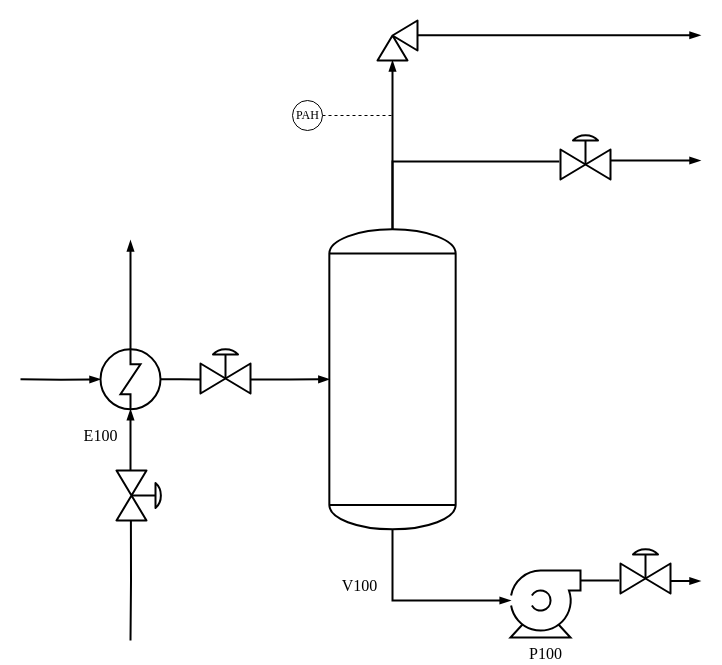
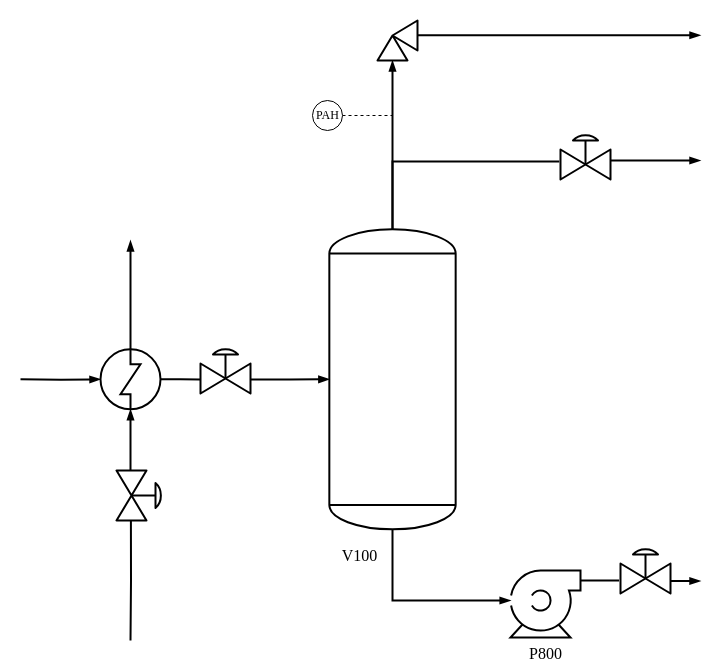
  <mxCell id="0" />
  <mxCell id="1" parent="0" />
  <mxCell id="2" style="edgeStyle=orthogonalEdgeStyle;rounded=0;orthogonalLoop=1;jettySize=auto;html=1;strokeWidth=2;fontFamily=IBM Plex sans;align=center;verticalAlign=middle;fontSize=11;fontColor=default;labelBackgroundColor=default;autosize=1;resizable=0;fillColor=none;gradientColor=none;strokeColor=default;endArrow=blockThin;endFill=1;exitX=0.998;exitY=0.749;exitDx=0;exitDy=0;exitPerimeter=0;" edge="1" parent="1" source="25"><mxGeometry relative="1" as="geometry"><mxPoint x="700" y="580" as="targetPoint" /><mxPoint x="580" y="580" as="sourcePoint" /></mxGeometry></mxCell>
- <mxCell id="3" value="P100" style="shape=mxgraph.pid.pumps.centrifugal_pump_1;html=1;pointerEvents=1;align=center;verticalLabelPosition=bottom;verticalAlign=top;dashed=0;strokeWidth=2;fontFamily=IBM Plex sans;fontSize=16;" vertex="1" parent="1"><mxGeometry x="510" y="570" width="70" height="67" as="geometry" /></mxCell>
+ <mxCell id="3" value="P800" style="shape=mxgraph.pid.pumps.centrifugal_pump_1;html=1;pointerEvents=1;align=center;verticalLabelPosition=bottom;verticalAlign=top;dashed=0;strokeWidth=2;fontFamily=IBM Plex sans;fontSize=16;" vertex="1" parent="1"><mxGeometry x="510" y="570" width="70" height="67" as="geometry" /></mxCell>
  <mxCell id="4" style="edgeStyle=orthogonalEdgeStyle;rounded=0;orthogonalLoop=1;jettySize=auto;html=1;strokeWidth=2;fontFamily=IBM Plex sans;align=center;verticalAlign=middle;fontSize=11;fontColor=default;labelBackgroundColor=default;autosize=1;resizable=0;fillColor=none;gradientColor=none;strokeColor=default;endArrow=blockThin;endFill=1;" edge="1" parent="1" target="7"><mxGeometry relative="1" as="geometry"><mxPoint x="20" y="378.8" as="sourcePoint" /></mxGeometry></mxCell>
  <mxCell id="5" style="edgeStyle=orthogonalEdgeStyle;rounded=0;orthogonalLoop=1;jettySize=auto;html=1;strokeWidth=2;fontFamily=IBM Plex sans;endArrow=blockThin;endFill=1;" edge="1" parent="1" source="7"><mxGeometry relative="1" as="geometry"><mxPoint x="130" y="240" as="targetPoint" /></mxGeometry></mxCell>
  <mxCell id="6" style="edgeStyle=orthogonalEdgeStyle;rounded=0;orthogonalLoop=1;jettySize=auto;html=1;strokeWidth=2;fontFamily=IBM Plex sans;align=center;verticalAlign=middle;fontSize=11;fontColor=default;labelBackgroundColor=default;autosize=1;resizable=0;fillColor=none;gradientColor=none;strokeColor=default;endArrow=blockThin;endFill=1;exitX=0.003;exitY=0.72;exitDx=0;exitDy=0;exitPerimeter=0;" edge="1" parent="1" source="21" target="7"><mxGeometry relative="1" as="geometry"><mxPoint x="130" y="540" as="sourcePoint" /></mxGeometry></mxCell>
  <mxCell id="7" value="" style="shape=mxgraph.pid.heat_exchangers.shell_and_tube_heat_exchanger_3;html=1;pointerEvents=1;align=center;verticalLabelPosition=bottom;verticalAlign=top;dashed=0;strokeWidth=2;fontFamily=IBM Plex sans;" vertex="1" parent="1"><mxGeometry x="100" y="348.8" width="60" height="60" as="geometry" /></mxCell>
  <mxCell id="8" style="edgeStyle=orthogonalEdgeStyle;rounded=0;orthogonalLoop=1;jettySize=auto;html=1;entryX=0.002;entryY=0.448;entryDx=0;entryDy=0;entryPerimeter=0;exitX=0.5;exitY=1;exitDx=0;exitDy=0;exitPerimeter=0;strokeWidth=2;fontFamily=IBM Plex sans;align=center;verticalAlign=middle;fontSize=11;fontColor=default;labelBackgroundColor=default;autosize=1;resizable=0;fillColor=none;gradientColor=none;strokeColor=default;endArrow=blockThin;endFill=1;" edge="1" parent="1" source="12" target="3"><mxGeometry relative="1" as="geometry"><mxPoint x="392" y="527.6" as="sourcePoint" /><Array as="points"><mxPoint x="392" y="600" /></Array></mxGeometry></mxCell>
  <mxCell id="9" style="edgeStyle=orthogonalEdgeStyle;rounded=0;orthogonalLoop=1;jettySize=auto;html=1;exitX=0.5;exitY=0;exitDx=0;exitDy=0;exitPerimeter=0;strokeWidth=2;fontFamily=IBM Plex sans;align=center;verticalAlign=middle;fontSize=11;fontColor=default;labelBackgroundColor=default;autosize=1;resizable=0;fillColor=none;gradientColor=none;strokeColor=default;endArrow=blockThin;endFill=1;" edge="1" parent="1" source="12" target="11"><mxGeometry relative="1" as="geometry"><mxPoint x="392" y="230" as="sourcePoint" /></mxGeometry></mxCell>
  <mxCell id="10" style="edgeStyle=orthogonalEdgeStyle;rounded=0;orthogonalLoop=1;jettySize=auto;html=1;strokeWidth=2;fontFamily=IBM Plex sans;align=center;verticalAlign=middle;fontSize=11;fontColor=default;labelBackgroundColor=default;autosize=1;resizable=0;fillColor=none;gradientColor=none;strokeColor=default;endArrow=blockThin;endFill=1;" edge="1" parent="1"><mxGeometry relative="1" as="geometry"><mxPoint x="700" y="34.74" as="targetPoint" /><mxPoint x="417" y="34.74" as="sourcePoint" /></mxGeometry></mxCell>
  <mxCell id="11" value="" style="verticalLabelPosition=bottom;align=center;html=1;verticalAlign=top;pointerEvents=1;dashed=0;shape=mxgraph.pid2valves.valve;valveType=angle;actuator=none;strokeWidth=2;fontFamily=IBM Plex sans;" vertex="1" parent="1"><mxGeometry x="367" y="20" width="50" height="40" as="geometry" /></mxCell>
  <mxCell id="12" value="" style="shape=mxgraph.pid.vessels.tank;html=1;pointerEvents=1;align=center;verticalLabelPosition=bottom;verticalAlign=top;dashed=0;strokeWidth=2;fontFamily=IBM Plex sans;" vertex="1" parent="1"><mxGeometry x="328.84" y="228.8" width="126.32" height="300" as="geometry" /></mxCell>
  <mxCell id="13" style="edgeStyle=orthogonalEdgeStyle;rounded=0;orthogonalLoop=1;jettySize=auto;html=1;endArrow=none;endFill=0;dashed=1;strokeWidth=1;fontFamily=IBM Plex sans;" edge="1" parent="1" source="14"><mxGeometry relative="1" as="geometry"><mxPoint x="392" y="115" as="targetPoint" /></mxGeometry></mxCell>
- <mxCell id="14" value="PAH" style="html=1;outlineConnect=0;align=center;dashed=0;aspect=fixed;shape=mxgraph.pid2inst.discInst;mounting=field;strokeWidth=1;fontFamily=IBM Plex sans;" vertex="1" parent="1"><mxGeometry x="292" y="100" width="30" height="30" as="geometry" /></mxCell>
- <mxCell id="15" value="V100" style="text;html=1;align=center;verticalAlign=middle;resizable=0;points=[];autosize=1;strokeColor=none;fillColor=none;fontFamily=IBM Plex sans;fontSize=16;" vertex="1" parent="1"><mxGeometry x="328.84" y="570" width="60" height="30" as="geometry" /></mxCell>
- <mxCell id="16" value="&lt;span style=&quot;font-family: &amp;quot;IBM Plex sans&amp;quot;; font-size: 16px;&quot;&gt;E100&lt;/span&gt;" style="text;html=1;align=center;verticalAlign=middle;resizable=0;points=[];autosize=1;strokeColor=none;fillColor=none;" vertex="1" parent="1"><mxGeometry x="70" y="420" width="60" height="30" as="geometry" /></mxCell>
+ <mxCell id="14" value="PAH" style="html=1;outlineConnect=0;align=center;dashed=0;aspect=fixed;shape=mxgraph.pid2inst.discInst;mounting=field;strokeWidth=1;fontFamily=IBM Plex sans;" vertex="1" parent="1"><mxGeometry x="312" y="100" width="30" height="30" as="geometry" /></mxCell>
+ <mxCell id="15" value="V100" style="text;html=1;align=center;verticalAlign=middle;resizable=0;points=[];autosize=1;strokeColor=none;fillColor=none;fontFamily=IBM Plex sans;fontSize=16;" vertex="1" parent="1"><mxGeometry x="328.84" y="540" width="60" height="30" as="geometry" /></mxCell>
  <mxCell id="17" value="" style="verticalLabelPosition=bottom;align=center;html=1;verticalAlign=top;pointerEvents=1;dashed=0;shape=mxgraph.pid2valves.valve;valveType=gate;actuator=diaph;fontFamily=IBM Plex sans;fontSize=11;fontColor=default;labelBackgroundColor=default;strokeWidth=2;" vertex="1" parent="1"><mxGeometry x="200" y="343" width="50" height="50" as="geometry" /></mxCell>
  <mxCell id="18" style="edgeStyle=orthogonalEdgeStyle;shape=connector;rounded=0;orthogonalLoop=1;jettySize=auto;html=1;entryX=-0.007;entryY=0.719;entryDx=0;entryDy=0;entryPerimeter=0;strokeColor=default;strokeWidth=2;align=center;verticalAlign=middle;fontFamily=IBM Plex sans;fontSize=11;fontColor=default;labelBackgroundColor=default;endArrow=none;endFill=0;" edge="1" parent="1" source="7" target="17"><mxGeometry relative="1" as="geometry" /></mxCell>
  <mxCell id="19" style="edgeStyle=orthogonalEdgeStyle;shape=connector;rounded=0;orthogonalLoop=1;jettySize=auto;html=1;strokeColor=default;strokeWidth=2;align=center;verticalAlign=middle;fontFamily=IBM Plex sans;fontSize=11;fontColor=default;labelBackgroundColor=default;endArrow=blockThin;endFill=1;exitX=0.993;exitY=0.719;exitDx=0;exitDy=0;exitPerimeter=0;" edge="1" parent="1" source="17" target="12"><mxGeometry relative="1" as="geometry" /></mxCell>
  <mxCell id="20" value="" style="edgeStyle=orthogonalEdgeStyle;rounded=0;orthogonalLoop=1;jettySize=auto;html=1;strokeWidth=2;fontFamily=IBM Plex sans;align=center;verticalAlign=middle;fontSize=11;fontColor=default;labelBackgroundColor=default;autosize=1;resizable=0;fillColor=none;gradientColor=none;strokeColor=default;endArrow=none;endFill=0;entryX=1.001;entryY=0.712;entryDx=0;entryDy=0;entryPerimeter=0;" edge="1" parent="1" target="21"><mxGeometry relative="1" as="geometry"><mxPoint x="130" y="409" as="targetPoint" /><mxPoint x="130" y="640" as="sourcePoint" /></mxGeometry></mxCell>
  <mxCell id="21" value="" style="verticalLabelPosition=bottom;align=center;html=1;verticalAlign=top;pointerEvents=1;dashed=0;shape=mxgraph.pid2valves.valve;valveType=gate;actuator=diaph;fontFamily=IBM Plex sans;fontSize=11;fontColor=default;labelBackgroundColor=default;strokeWidth=2;rotation=90;" vertex="1" parent="1"><mxGeometry x="116" y="470" width="50" height="50" as="geometry" /></mxCell>
  <mxCell id="22" style="edgeStyle=orthogonalEdgeStyle;shape=connector;rounded=0;orthogonalLoop=1;jettySize=auto;html=1;strokeColor=default;strokeWidth=2;align=center;verticalAlign=middle;fontFamily=IBM Plex sans;fontSize=11;fontColor=default;labelBackgroundColor=default;endArrow=blockThin;endFill=1;" edge="1" parent="1"><mxGeometry relative="1" as="geometry"><mxPoint x="700" y="160" as="targetPoint" /><mxPoint x="610" y="160" as="sourcePoint" /></mxGeometry></mxCell>
  <mxCell id="23" value="" style="verticalLabelPosition=bottom;align=center;html=1;verticalAlign=top;pointerEvents=1;dashed=0;shape=mxgraph.pid2valves.valve;valveType=gate;actuator=diaph;fontFamily=IBM Plex sans;fontSize=11;fontColor=default;labelBackgroundColor=default;strokeWidth=2;rotation=0;" vertex="1" parent="1"><mxGeometry x="560" y="129" width="50" height="50" as="geometry" /></mxCell>
  <mxCell id="24" value="" style="edgeStyle=orthogonalEdgeStyle;rounded=0;orthogonalLoop=1;jettySize=auto;html=1;strokeWidth=2;fontFamily=IBM Plex sans;align=center;verticalAlign=middle;fontSize=11;fontColor=default;labelBackgroundColor=default;autosize=1;resizable=0;fillColor=none;gradientColor=none;strokeColor=default;endArrow=none;endFill=0;entryX=-0.029;entryY=0.731;entryDx=0;entryDy=0;entryPerimeter=0;" edge="1" parent="1" target="25"><mxGeometry relative="1" as="geometry"><mxPoint x="700" y="580" as="targetPoint" /><mxPoint x="580" y="580" as="sourcePoint" /></mxGeometry></mxCell>
  <mxCell id="25" value="" style="verticalLabelPosition=bottom;align=center;html=1;verticalAlign=top;pointerEvents=1;dashed=0;shape=mxgraph.pid2valves.valve;valveType=gate;actuator=diaph;fontFamily=IBM Plex sans;fontSize=11;fontColor=default;labelBackgroundColor=default;strokeWidth=2;rotation=0;" vertex="1" parent="1"><mxGeometry x="620" y="543" width="50" height="50" as="geometry" /></mxCell>
  <mxCell id="26" style="edgeStyle=orthogonalEdgeStyle;shape=connector;rounded=0;orthogonalLoop=1;jettySize=auto;html=1;strokeColor=default;strokeWidth=2;align=center;verticalAlign=middle;fontFamily=IBM Plex sans;fontSize=11;fontColor=default;labelBackgroundColor=default;endArrow=none;endFill=0;exitX=0.5;exitY=0;exitDx=0;exitDy=0;exitPerimeter=0;entryX=-0.024;entryY=0.64;entryDx=0;entryDy=0;entryPerimeter=0;" edge="1" parent="1" source="12" target="23"><mxGeometry relative="1" as="geometry"><Array as="points"><mxPoint x="392" y="161" /></Array></mxGeometry></mxCell>
